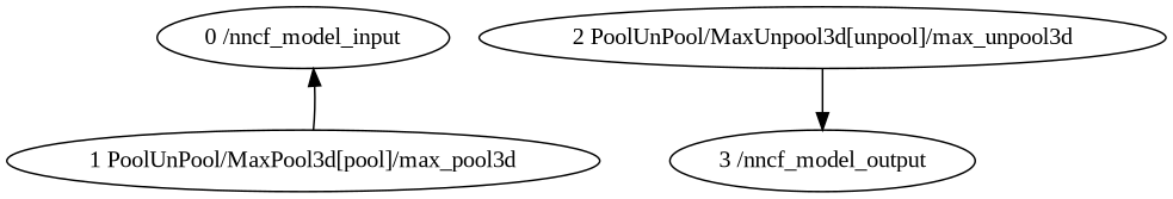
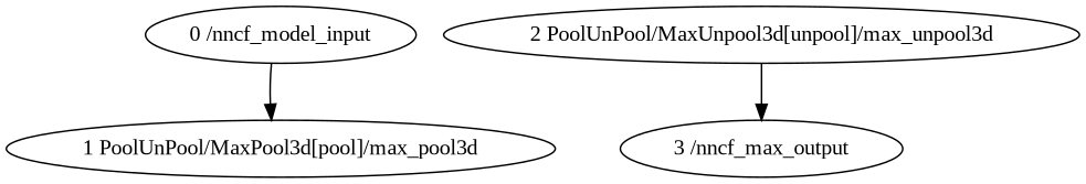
  strict digraph {
    fontname="Liberation Serif"
    node [fontname="Liberation Serif"]
    edge [fontname="Liberation Serif"]
    "0 /nncf_model_input" [type=nncf_model_input]
    "1 PoolUnPool/MaxPool3d[pool]/max_pool3d" [scope="PoolUnPool/MaxPool3d[pool]" type=max_pool3d]
    "2 PoolUnPool/MaxUnpool3d[unpool]/max_unpool3d" [scope="PoolUnPool/MaxUnpool3d[unpool]" type=max_unpool3d]
-   "3 /nncf_model_output" [type=nncf_model_output]
-   "1 PoolUnPool/MaxPool3d[pool]/max_pool3d" -> "0 /nncf_model_input"
+   "3 /nncf_model_output" [type=nncf_model_output label="3 /nncf_max_output"]
+   "0 /nncf_model_input" -> "1 PoolUnPool/MaxPool3d[pool]/max_pool3d"
    "2 PoolUnPool/MaxUnpool3d[unpool]/max_unpool3d" -> "3 /nncf_model_output"
  }
